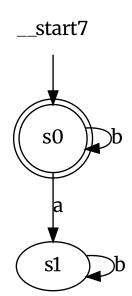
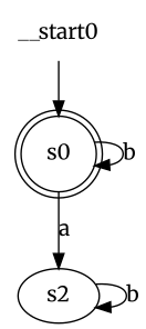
  digraph {
    fontname=Merriweather
    node [fontname=Merriweather]
    edge [fontname=Merriweather]
    n1 [label=s0 shape=doublecircle]
-   n2 [label=s1]
-   __start0 [shape=none label=__start7]
+   n2 [label=s2]
+   __start0 [shape=none]
    n1 -> n1 [label=b]
    n1 -> n2 [label=a]
    n2 -> n2 [label=b]
    __start0 -> n1
  }
